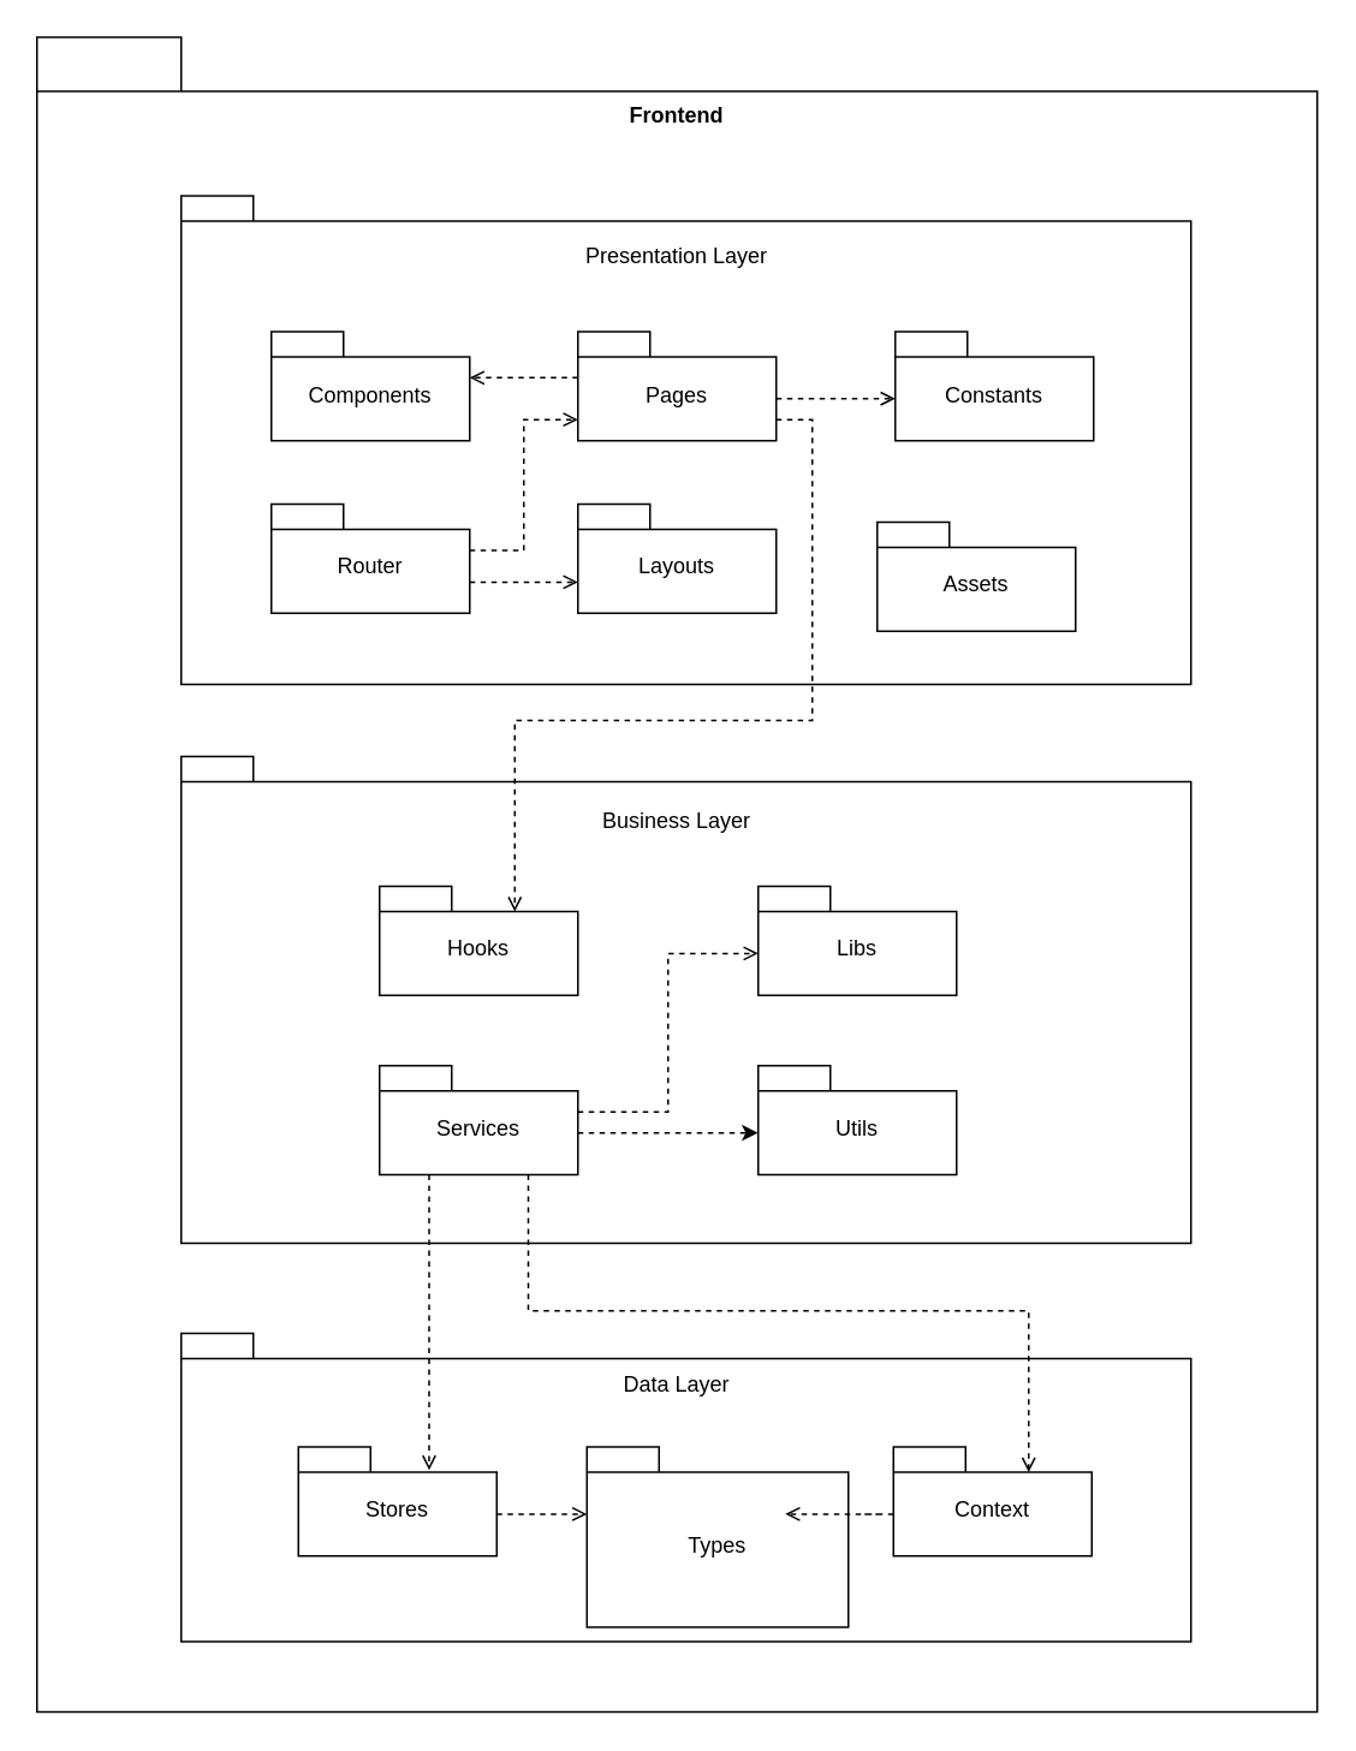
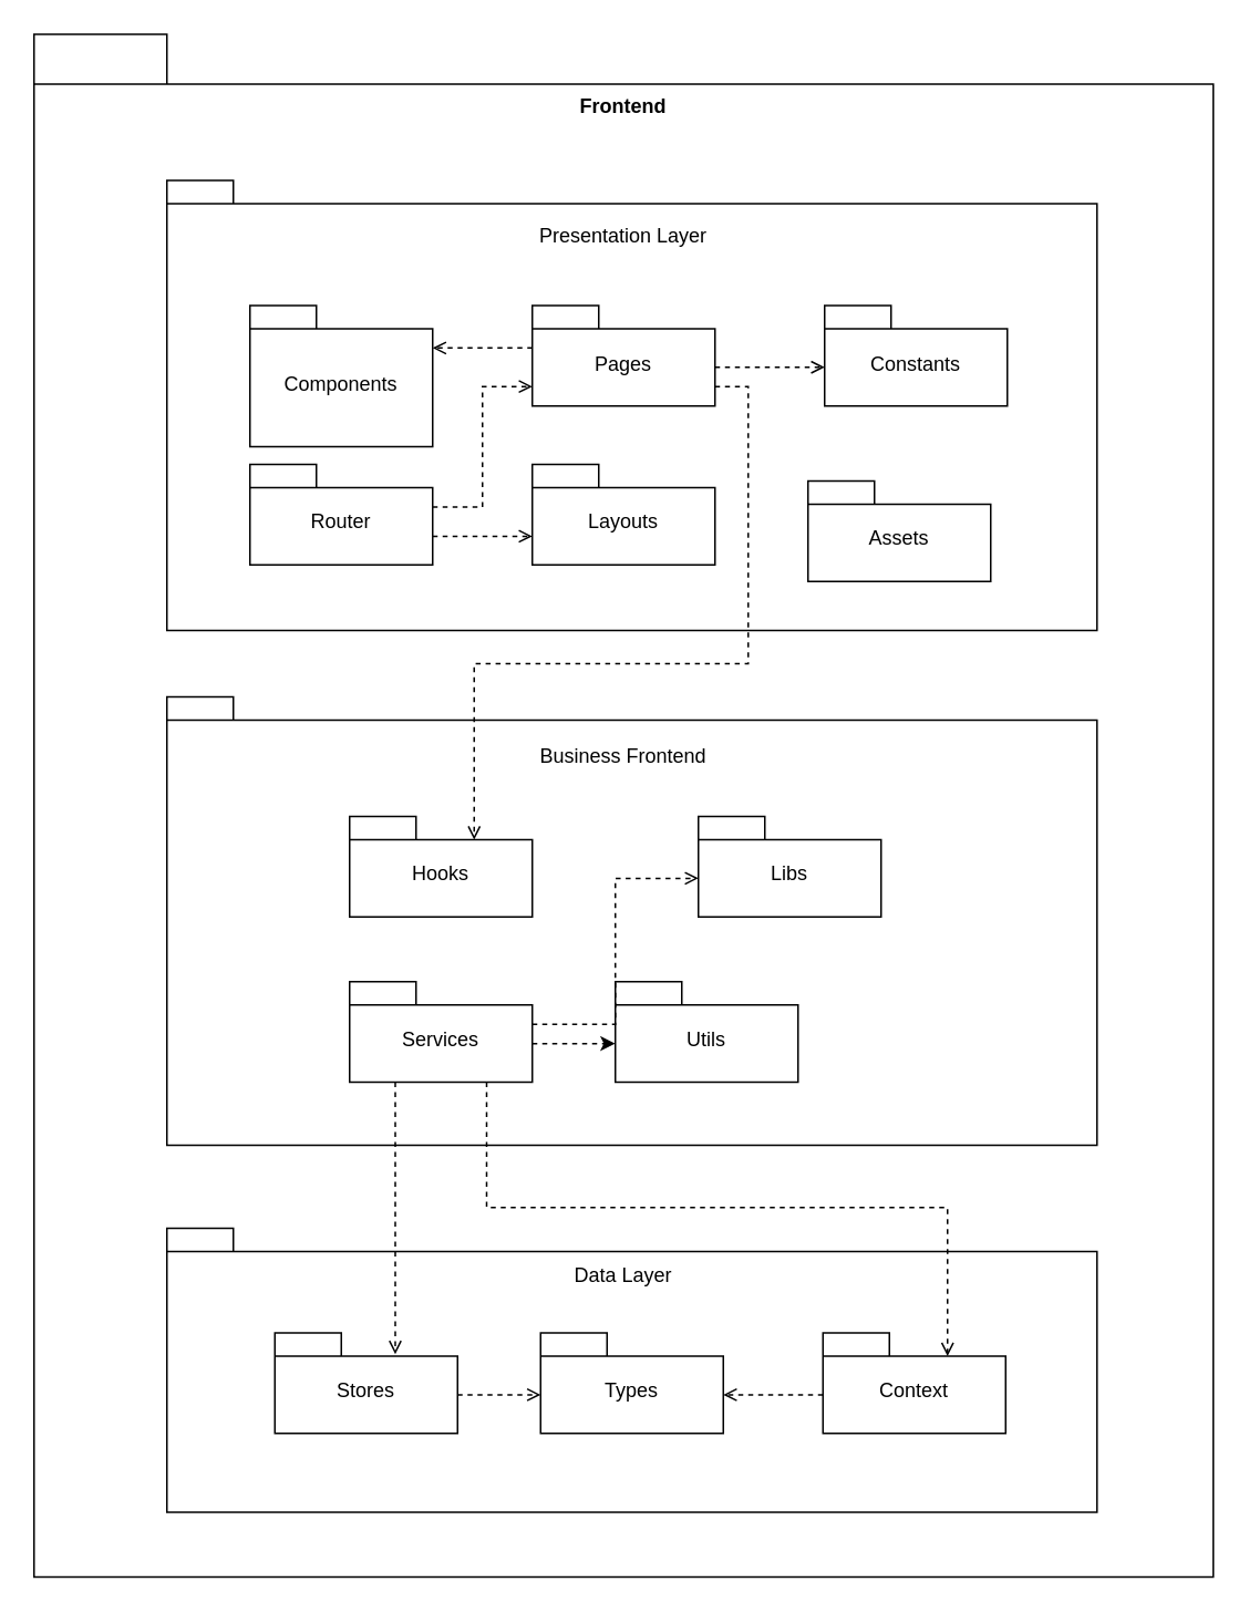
  <mxCell id="0" />
  <mxCell id="1" parent="0" />
  <mxCell id="2" value="" style="shape=folder;fontStyle=1;tabWidth=80;tabHeight=30;tabPosition=left;html=1;boundedLbl=1;whiteSpace=wrap;" vertex="1" parent="1"><mxGeometry x="20" y="20" width="710" height="929" as="geometry" /></mxCell>
  <mxCell id="3" value="&lt;b&gt;Frontend&lt;/b&gt;" style="text;html=1;align=center;verticalAlign=middle;whiteSpace=wrap;rounded=0;" vertex="1" parent="1"><mxGeometry x="345" y="49" width="60" height="30" as="geometry" /></mxCell>
  <mxCell id="4" value="" style="shape=folder;fontStyle=1;spacingTop=10;tabWidth=40;tabHeight=14;tabPosition=left;html=1;whiteSpace=wrap;" vertex="1" parent="1"><mxGeometry x="100" y="108" width="560" height="271" as="geometry" /></mxCell>
  <mxCell id="5" value="Presentation Layer" style="text;html=1;align=center;verticalAlign=middle;whiteSpace=wrap;rounded=0;" vertex="1" parent="1"><mxGeometry x="300" y="126.5" width="150" height="30" as="geometry" /></mxCell>
  <mxCell id="6" value="" style="shape=folder;fontStyle=1;spacingTop=10;tabWidth=40;tabHeight=14;tabPosition=left;html=1;whiteSpace=wrap;" vertex="1" parent="1"><mxGeometry x="100" y="419" width="560" height="270" as="geometry" /></mxCell>
- <mxCell id="7" value="Business Layer" style="text;html=1;align=center;verticalAlign=middle;whiteSpace=wrap;rounded=0;" vertex="1" parent="1"><mxGeometry x="300" y="439.5" width="150" height="30" as="geometry" /></mxCell>
+ <mxCell id="7" value="Business Frontend" style="text;html=1;align=center;verticalAlign=middle;whiteSpace=wrap;rounded=0;" vertex="1" parent="1"><mxGeometry x="300" y="439.5" width="150" height="30" as="geometry" /></mxCell>
  <mxCell id="8" value="" style="shape=folder;fontStyle=1;spacingTop=10;tabWidth=40;tabHeight=14;tabPosition=left;html=1;whiteSpace=wrap;" vertex="1" parent="1"><mxGeometry x="100" y="739" width="560" height="171" as="geometry" /></mxCell>
  <mxCell id="9" value="Data Layer" style="text;html=1;align=center;verticalAlign=middle;whiteSpace=wrap;rounded=0;" vertex="1" parent="1"><mxGeometry x="300" y="753" width="150" height="30" as="geometry" /></mxCell>
- <mxCell id="10" value="Components" style="shape=folder;fontStyle=0;spacingTop=10;tabWidth=40;tabHeight=14;tabPosition=left;html=1;whiteSpace=wrap;" vertex="1" parent="1"><mxGeometry x="150" y="183.25" width="110" height="60.5" as="geometry" /></mxCell>
+ <mxCell id="10" value="Components" style="shape=folder;fontStyle=0;spacingTop=10;tabWidth=40;tabHeight=14;tabPosition=left;html=1;whiteSpace=wrap;" vertex="1" parent="1"><mxGeometry x="150" y="183.25" width="110" height="85" as="geometry" /></mxCell>
  <mxCell id="11" value="Assets" style="shape=folder;fontStyle=0;spacingTop=10;tabWidth=40;tabHeight=14;tabPosition=left;html=1;whiteSpace=wrap;" vertex="1" parent="1"><mxGeometry x="486" y="289" width="110" height="60.5" as="geometry" /></mxCell>
  <mxCell id="12" value="Constants" style="shape=folder;fontStyle=0;spacingTop=10;tabWidth=40;tabHeight=14;tabPosition=left;html=1;whiteSpace=wrap;" vertex="1" parent="1"><mxGeometry x="496" y="183.25" width="110" height="60.5" as="geometry" /></mxCell>
  <mxCell id="13" value="Hooks" style="shape=folder;fontStyle=0;spacingTop=10;tabWidth=40;tabHeight=14;tabPosition=left;html=1;whiteSpace=wrap;" vertex="1" parent="1"><mxGeometry x="210" y="491" width="110" height="60.5" as="geometry" /></mxCell>
  <mxCell id="14" value="Layouts" style="shape=folder;fontStyle=0;spacingTop=10;tabWidth=40;tabHeight=14;tabPosition=left;html=1;whiteSpace=wrap;" vertex="1" parent="1"><mxGeometry x="320" y="279" width="110" height="60.5" as="geometry" /></mxCell>
  <mxCell id="15" value="Libs" style="shape=folder;fontStyle=0;spacingTop=10;tabWidth=40;tabHeight=14;tabPosition=left;html=1;whiteSpace=wrap;" vertex="1" parent="1"><mxGeometry x="420" y="491" width="110" height="60.5" as="geometry" /></mxCell>
  <mxCell id="16" value="Pages" style="shape=folder;fontStyle=0;spacingTop=10;tabWidth=40;tabHeight=14;tabPosition=left;html=1;whiteSpace=wrap;" vertex="1" parent="1"><mxGeometry x="320" y="183.25" width="110" height="60.5" as="geometry" /></mxCell>
  <mxCell id="17" value="Router" style="shape=folder;fontStyle=0;spacingTop=10;tabWidth=40;tabHeight=14;tabPosition=left;html=1;whiteSpace=wrap;" vertex="1" parent="1"><mxGeometry x="150" y="279" width="110" height="60.5" as="geometry" /></mxCell>
  <mxCell id="18" value="Services" style="shape=folder;fontStyle=0;spacingTop=10;tabWidth=40;tabHeight=14;tabPosition=left;html=1;whiteSpace=wrap;" vertex="1" parent="1"><mxGeometry x="210" y="590.5" width="110" height="60.5" as="geometry" /></mxCell>
  <mxCell id="19" value="Stores" style="shape=folder;fontStyle=0;spacingTop=10;tabWidth=40;tabHeight=14;tabPosition=left;html=1;whiteSpace=wrap;" vertex="1" parent="1"><mxGeometry x="165" y="802" width="110" height="60.5" as="geometry" /></mxCell>
- <mxCell id="20" value="Types" style="shape=folder;fontStyle=0;spacingTop=10;tabWidth=40;tabHeight=14;tabPosition=left;html=1;whiteSpace=wrap;" vertex="1" parent="1"><mxGeometry x="325" y="802" width="145" height="100" as="geometry" /></mxCell>
- <mxCell id="21" value="Utils" style="shape=folder;fontStyle=0;spacingTop=10;tabWidth=40;tabHeight=14;tabPosition=left;html=1;whiteSpace=wrap;" vertex="1" parent="1"><mxGeometry x="420" y="590.5" width="110" height="60.5" as="geometry" /></mxCell>
+ <mxCell id="20" value="Types" style="shape=folder;fontStyle=0;spacingTop=10;tabWidth=40;tabHeight=14;tabPosition=left;html=1;whiteSpace=wrap;" vertex="1" parent="1"><mxGeometry x="325" y="802" width="110" height="60.5" as="geometry" /></mxCell>
+ <mxCell id="21" value="Utils" style="shape=folder;fontStyle=0;spacingTop=10;tabWidth=40;tabHeight=14;tabPosition=left;html=1;whiteSpace=wrap;" vertex="1" parent="1"><mxGeometry x="370" y="590.5" width="110" height="60.5" as="geometry" /></mxCell>
  <mxCell id="22" value="Context" style="shape=folder;fontStyle=0;spacingTop=10;tabWidth=40;tabHeight=14;tabPosition=left;html=1;whiteSpace=wrap;" vertex="1" parent="1"><mxGeometry x="495" y="802" width="110" height="60.5" as="geometry" /></mxCell>
  <mxCell id="23" style="edgeStyle=orthogonalEdgeStyle;rounded=0;orthogonalLoop=1;jettySize=auto;html=1;exitX=0;exitY=0;exitDx=0;exitDy=25.625;exitPerimeter=0;entryX=0;entryY=0;entryDx=110;entryDy=25.625;entryPerimeter=0;dashed=1;endArrow=open;endFill=0;" edge="1" parent="1" source="16" target="10"><mxGeometry relative="1" as="geometry" /></mxCell>
  <mxCell id="24" style="edgeStyle=orthogonalEdgeStyle;rounded=0;orthogonalLoop=1;jettySize=auto;html=1;exitX=0;exitY=0;exitDx=110;exitDy=25.625;exitPerimeter=0;entryX=0;entryY=0;entryDx=0;entryDy=48.875;entryPerimeter=0;endArrow=open;endFill=0;dashed=1;" edge="1" parent="1" source="17" target="16"><mxGeometry relative="1" as="geometry" /></mxCell>
  <mxCell id="25" style="edgeStyle=orthogonalEdgeStyle;rounded=0;orthogonalLoop=1;jettySize=auto;html=1;exitX=0;exitY=0;exitDx=110;exitDy=37.25;exitPerimeter=0;entryX=0;entryY=0;entryDx=0;entryDy=37.25;entryPerimeter=0;dashed=1;endArrow=open;endFill=0;" edge="1" parent="1" source="16" target="12"><mxGeometry relative="1" as="geometry" /></mxCell>
  <mxCell id="26" style="edgeStyle=orthogonalEdgeStyle;rounded=0;orthogonalLoop=1;jettySize=auto;html=1;exitX=0;exitY=0;exitDx=110;exitDy=37.25;exitPerimeter=0;entryX=0;entryY=0;entryDx=0;entryDy=37.25;entryPerimeter=0;dashed=1;endArrow=open;endFill=0;" edge="1" parent="1"><mxGeometry relative="1" as="geometry"><mxPoint x="260" y="322.25" as="sourcePoint" /><mxPoint x="320" y="322.25" as="targetPoint" /></mxGeometry></mxCell>
  <mxCell id="27" style="edgeStyle=orthogonalEdgeStyle;rounded=0;orthogonalLoop=1;jettySize=auto;html=1;exitX=0;exitY=0;exitDx=110;exitDy=48.875;exitPerimeter=0;entryX=0;entryY=0;entryDx=75;entryDy=14;entryPerimeter=0;dashed=1;endArrow=open;endFill=0;" edge="1" parent="1" source="16" target="13"><mxGeometry relative="1" as="geometry"><Array as="points"><mxPoint x="450" y="232" /><mxPoint x="450" y="399" /><mxPoint x="285" y="399" /></Array></mxGeometry></mxCell>
  <mxCell id="28" style="edgeStyle=orthogonalEdgeStyle;rounded=0;orthogonalLoop=1;jettySize=auto;html=1;exitX=0;exitY=0;exitDx=110;exitDy=37.25;exitPerimeter=0;entryX=0;entryY=0;entryDx=0;entryDy=37.25;entryPerimeter=0;dashed=1;" edge="1" parent="1" source="18" target="21"><mxGeometry relative="1" as="geometry" /></mxCell>
  <mxCell id="29" style="edgeStyle=orthogonalEdgeStyle;rounded=0;orthogonalLoop=1;jettySize=auto;html=1;exitX=0.75;exitY=1;exitDx=0;exitDy=0;exitPerimeter=0;entryX=0;entryY=0;entryDx=75;entryDy=14;entryPerimeter=0;dashed=1;endArrow=open;endFill=0;" edge="1" parent="1" source="18" target="22"><mxGeometry relative="1" as="geometry" /></mxCell>
  <mxCell id="30" style="edgeStyle=orthogonalEdgeStyle;rounded=0;orthogonalLoop=1;jettySize=auto;html=1;exitX=0;exitY=0;exitDx=110;exitDy=37.25;exitPerimeter=0;entryX=0;entryY=0;entryDx=0;entryDy=37.25;entryPerimeter=0;dashed=1;endArrow=open;endFill=0;" edge="1" parent="1" source="19" target="20"><mxGeometry relative="1" as="geometry" /></mxCell>
  <mxCell id="31" style="edgeStyle=orthogonalEdgeStyle;rounded=0;orthogonalLoop=1;jettySize=auto;html=1;exitX=0;exitY=0;exitDx=0;exitDy=37.25;exitPerimeter=0;entryX=0;entryY=0;entryDx=110;entryDy=37.25;entryPerimeter=0;dashed=1;endArrow=open;endFill=0;" edge="1" parent="1" source="22" target="20"><mxGeometry relative="1" as="geometry" /></mxCell>
  <mxCell id="32" style="edgeStyle=orthogonalEdgeStyle;rounded=0;orthogonalLoop=1;jettySize=auto;html=1;exitX=0.25;exitY=1;exitDx=0;exitDy=0;exitPerimeter=0;entryX=0.659;entryY=0.212;entryDx=0;entryDy=0;entryPerimeter=0;dashed=1;endArrow=open;endFill=0;" edge="1" parent="1" source="18" target="19"><mxGeometry relative="1" as="geometry"><Array as="points" /></mxGeometry></mxCell>
  <mxCell id="33" style="edgeStyle=orthogonalEdgeStyle;rounded=0;orthogonalLoop=1;jettySize=auto;html=1;exitX=0;exitY=0;exitDx=110;exitDy=25.625;exitPerimeter=0;entryX=0;entryY=0;entryDx=0;entryDy=37.25;entryPerimeter=0;dashed=1;endArrow=open;endFill=0;" edge="1" parent="1" source="18" target="15"><mxGeometry relative="1" as="geometry" /></mxCell>
